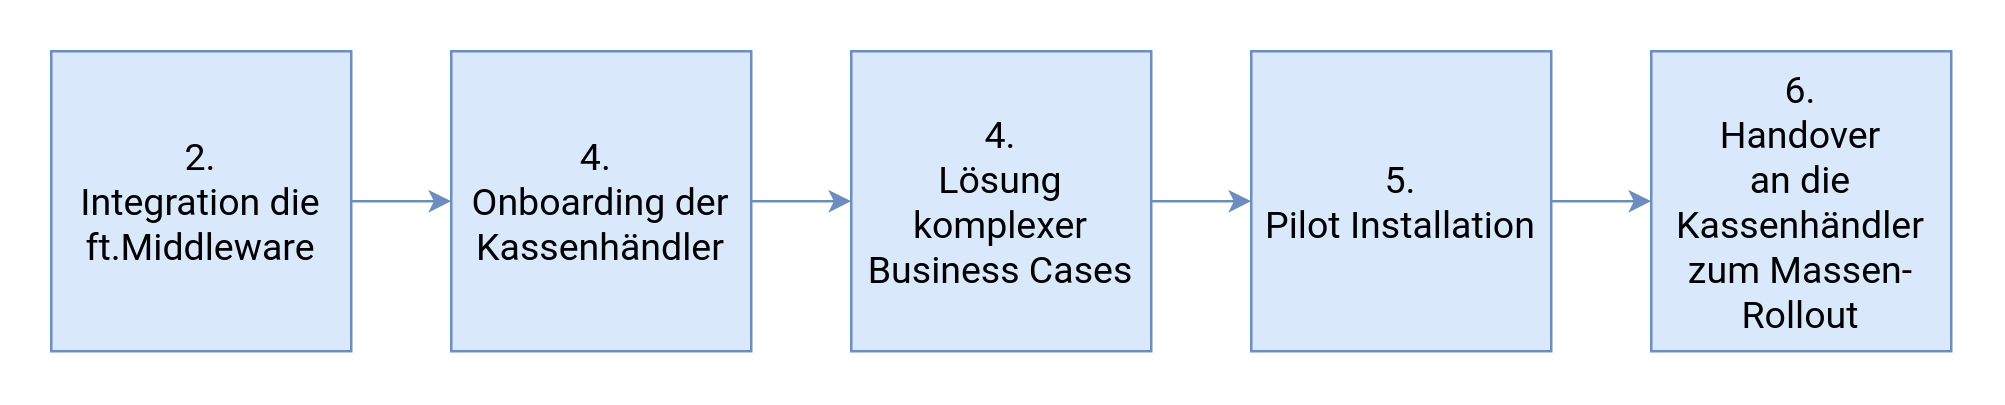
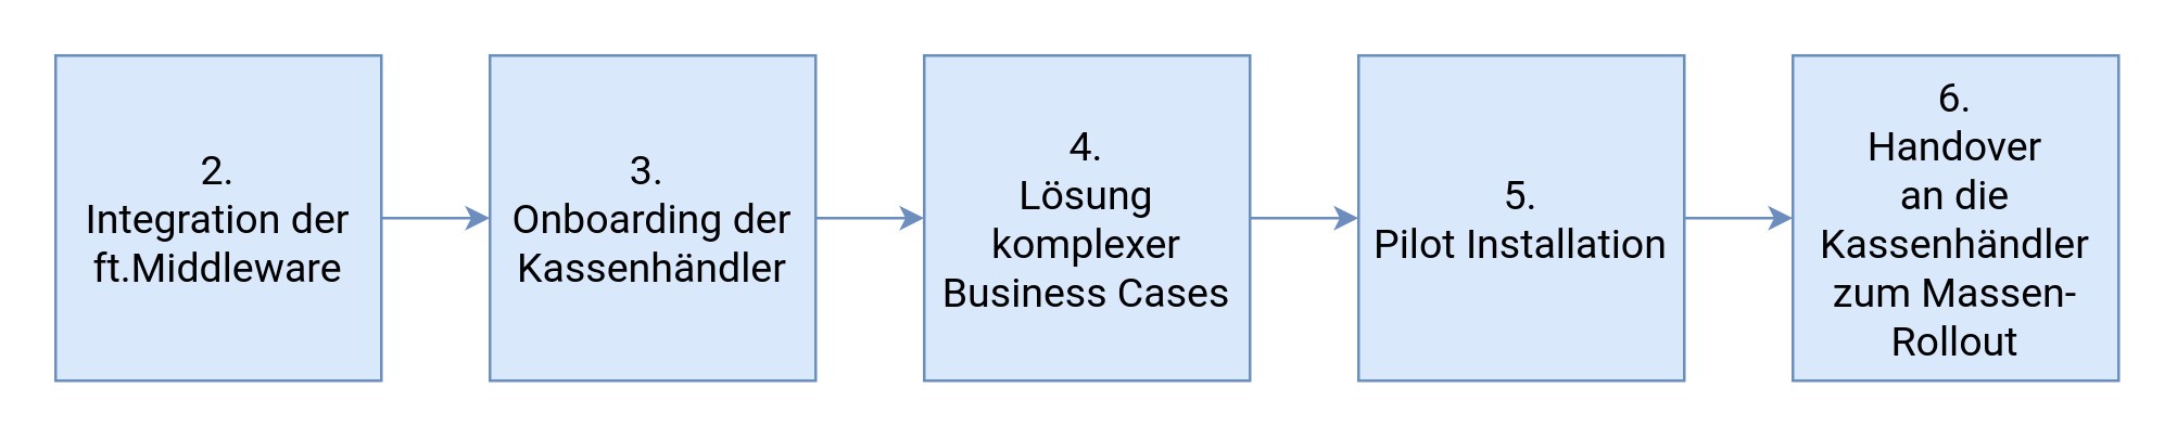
  <mxCell id="0" />
  <mxCell id="1" parent="0" />
  <mxCell id="2" value="" style="edgeStyle=orthogonalEdgeStyle;rounded=0;orthogonalLoop=1;jettySize=auto;html=1;fillColor=#dae8fc;strokeColor=#6c8ebf;" parent="1" source="3" target="4" edge="1"><mxGeometry relative="1" as="geometry" /></mxCell>
- <mxCell id="3" value="&lt;font face=&quot;Roboto&quot; data-font-src=&quot;https://fonts.googleapis.com/css?family=Roboto&quot; style=&quot;font-size: 15px&quot;&gt;2.&lt;br&gt;Integration die ft.Middleware&lt;/font&gt;" style="rounded=0;whiteSpace=wrap;html=1;fillColor=#dae8fc;strokeColor=#6c8ebf;" parent="1" vertex="1"><mxGeometry x="20" y="20" width="120" height="120" as="geometry" /></mxCell>
- <mxCell id="4" value="&lt;font face=&quot;Roboto&quot; data-font-src=&quot;https://fonts.googleapis.com/css?family=Roboto&quot; style=&quot;font-size: 15px&quot;&gt;&lt;span&gt;4.&lt;/span&gt;&lt;span&gt;&amp;nbsp;&lt;/span&gt;&lt;br&gt;&lt;span&gt;Onboarding der Kassenhändler&lt;/span&gt;&lt;/font&gt;" style="rounded=0;whiteSpace=wrap;html=1;fillColor=#dae8fc;strokeColor=#6c8ebf;" parent="1" vertex="1"><mxGeometry x="180" y="20" width="120" height="120" as="geometry" /></mxCell>
+ <mxCell id="3" value="&lt;font face=&quot;Roboto&quot; data-font-src=&quot;https://fonts.googleapis.com/css?family=Roboto&quot; style=&quot;font-size: 15px&quot;&gt;2.&lt;br&gt;Integration der ft.Middleware&lt;/font&gt;" style="rounded=0;whiteSpace=wrap;html=1;fillColor=#dae8fc;strokeColor=#6c8ebf;" parent="1" vertex="1"><mxGeometry x="20" y="20" width="120" height="120" as="geometry" /></mxCell>
+ <mxCell id="4" value="&lt;font face=&quot;Roboto&quot; data-font-src=&quot;https://fonts.googleapis.com/css?family=Roboto&quot; style=&quot;font-size: 15px&quot;&gt;&lt;span&gt;3.&lt;/span&gt;&lt;span&gt;&amp;nbsp;&lt;/span&gt;&lt;br&gt;&lt;span&gt;Onboarding der Kassenhändler&lt;/span&gt;&lt;/font&gt;" style="rounded=0;whiteSpace=wrap;html=1;fillColor=#dae8fc;strokeColor=#6c8ebf;" parent="1" vertex="1"><mxGeometry x="180" y="20" width="120" height="120" as="geometry" /></mxCell>
  <mxCell id="5" value="&lt;font face=&quot;Roboto&quot; data-font-src=&quot;https://fonts.googleapis.com/css?family=Roboto&quot; style=&quot;font-size: 15px&quot;&gt;&lt;span&gt;4.&lt;/span&gt;&lt;br&gt;Lösung komplexer Business Cases&lt;br&gt;&lt;/font&gt;" style="rounded=0;whiteSpace=wrap;html=1;fillColor=#dae8fc;strokeColor=#6c8ebf;" parent="1" vertex="1"><mxGeometry x="340" y="20" width="120" height="120" as="geometry" /></mxCell>
  <mxCell id="6" value="&lt;font face=&quot;Roboto&quot; data-font-src=&quot;https://fonts.googleapis.com/css?family=Roboto&quot; style=&quot;font-size: 15px&quot;&gt;&lt;span&gt;5.&lt;/span&gt;&lt;br&gt;&lt;span&gt;Pilot Installation&lt;/span&gt;&lt;/font&gt;" style="rounded=0;whiteSpace=wrap;html=1;fillColor=#dae8fc;strokeColor=#6c8ebf;" parent="1" vertex="1"><mxGeometry x="500" y="20" width="120" height="120" as="geometry" /></mxCell>
  <mxCell id="7" value="&lt;font style=&quot;font-size: 15px&quot; face=&quot;Roboto&quot; data-font-src=&quot;https://fonts.googleapis.com/css?family=Roboto&quot;&gt;&lt;span&gt;6.&lt;/span&gt;&lt;br&gt;&lt;span&gt;Handover&lt;br&gt;an die Kassenhändler zum Massen-Rollout&lt;br&gt;&lt;/span&gt;&lt;/font&gt;" style="rounded=0;whiteSpace=wrap;html=1;fillColor=#dae8fc;strokeColor=#6c8ebf;" parent="1" vertex="1"><mxGeometry x="660" y="20" width="120" height="120" as="geometry" /></mxCell>
  <mxCell id="8" value="" style="edgeStyle=orthogonalEdgeStyle;rounded=0;orthogonalLoop=1;jettySize=auto;html=1;fillColor=#dae8fc;strokeColor=#6c8ebf;exitX=1;exitY=0.5;exitDx=0;exitDy=0;entryX=0;entryY=0.5;entryDx=0;entryDy=0;" parent="1" source="4" target="5" edge="1"><mxGeometry relative="1" as="geometry"><mxPoint x="270" y="70" as="sourcePoint" /><mxPoint x="310" y="70" as="targetPoint" /></mxGeometry></mxCell>
  <mxCell id="9" value="" style="edgeStyle=orthogonalEdgeStyle;rounded=0;orthogonalLoop=1;jettySize=auto;html=1;fillColor=#dae8fc;strokeColor=#6c8ebf;exitX=1;exitY=0.5;exitDx=0;exitDy=0;entryX=0;entryY=0.5;entryDx=0;entryDy=0;" parent="1" source="5" target="6" edge="1"><mxGeometry relative="1" as="geometry"><mxPoint x="510" y="130" as="sourcePoint" /><mxPoint x="550" y="130" as="targetPoint" /></mxGeometry></mxCell>
  <mxCell id="10" value="" style="edgeStyle=orthogonalEdgeStyle;rounded=0;orthogonalLoop=1;jettySize=auto;html=1;fillColor=#dae8fc;strokeColor=#6c8ebf;entryX=0;entryY=0.5;entryDx=0;entryDy=0;exitX=1;exitY=0.5;exitDx=0;exitDy=0;" parent="1" source="6" target="7" edge="1"><mxGeometry relative="1" as="geometry"><mxPoint x="630" y="110" as="sourcePoint" /><mxPoint x="550" y="140" as="targetPoint" /></mxGeometry></mxCell>
